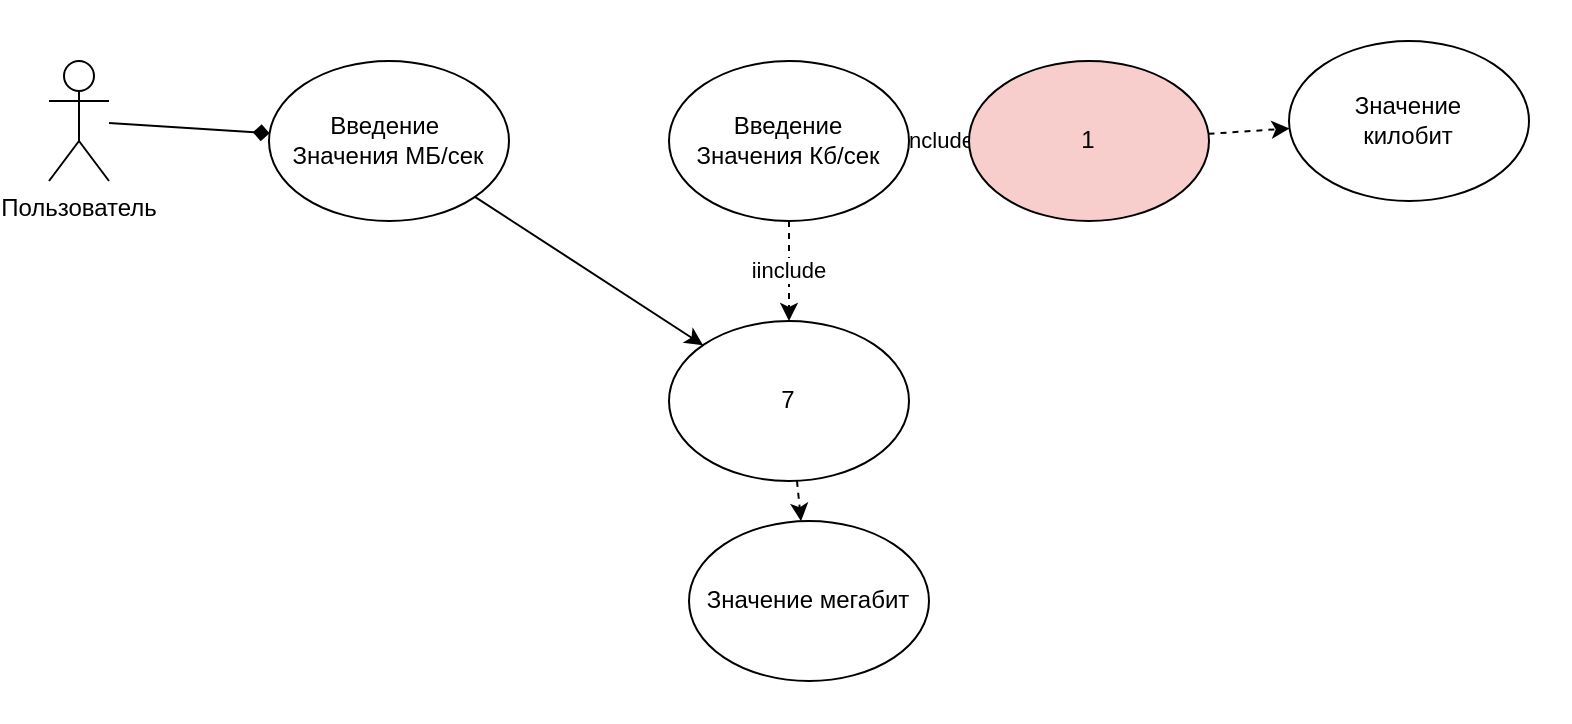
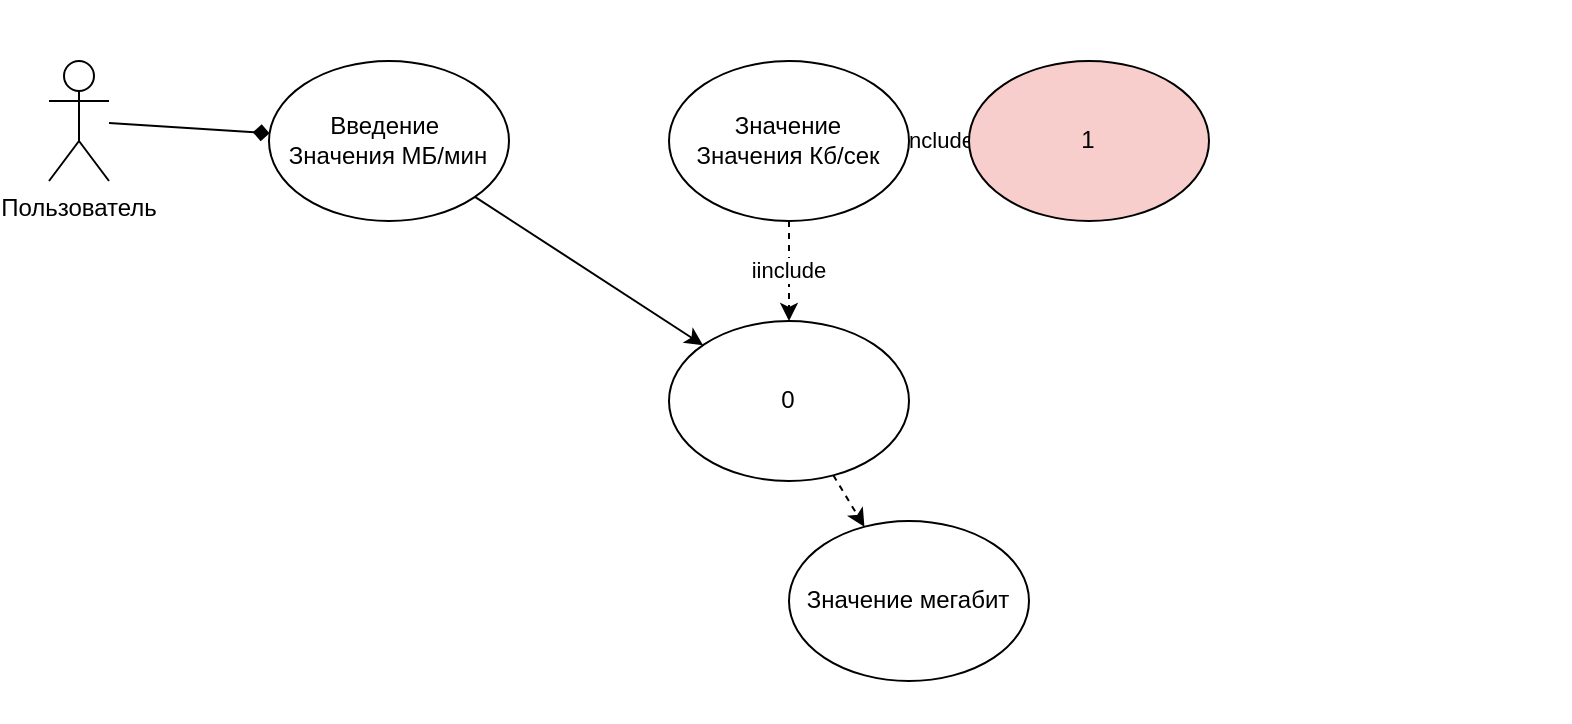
  <mxCell id="0" />
  <mxCell id="1" parent="0" />
  <mxCell id="2" style="rounded=0;orthogonalLoop=1;jettySize=auto;html=1;endArrow=diamond;" edge="1" parent="1" source="3" target="5"><mxGeometry relative="1" as="geometry" /></mxCell>
  <mxCell id="3" value="&lt;font style=&quot;vertical-align: inherit&quot;&gt;&lt;font style=&quot;vertical-align: inherit&quot;&gt;Пользователь&lt;br&gt;&lt;br&gt;&lt;/font&gt;&lt;/font&gt;" style="shape=umlActor;verticalLabelPosition=bottom;verticalAlign=top;html=1;outlineConnect=0;" vertex="1" parent="1"><mxGeometry x="20" y="30" width="30" height="60" as="geometry" /></mxCell>
  <mxCell id="4" value="" style="edgeStyle=none;rounded=0;orthogonalLoop=1;jettySize=auto;html=1;" edge="1" parent="1" source="5" target="10"><mxGeometry relative="1" as="geometry" /></mxCell>
- <mxCell id="5" value="&lt;font style=&quot;vertical-align: inherit&quot;&gt;&lt;font style=&quot;vertical-align: inherit&quot;&gt;&lt;font style=&quot;vertical-align: inherit&quot;&gt;&lt;font style=&quot;vertical-align: inherit&quot;&gt;Введение&amp;nbsp;&lt;br&gt;Значения МБ/сек&lt;/font&gt;&lt;/font&gt;&lt;/font&gt;&lt;/font&gt;" style="ellipse;whiteSpace=wrap;html=1;" vertex="1" parent="1"><mxGeometry x="130" y="30" width="120" height="80" as="geometry" /></mxCell>
+ <mxCell id="5" value="&lt;font style=&quot;vertical-align: inherit&quot;&gt;&lt;font style=&quot;vertical-align: inherit&quot;&gt;&lt;font style=&quot;vertical-align: inherit&quot;&gt;&lt;font style=&quot;vertical-align: inherit&quot;&gt;Введение&amp;nbsp;&lt;br&gt;Значения МБ/мин&lt;/font&gt;&lt;/font&gt;&lt;/font&gt;&lt;/font&gt;" style="ellipse;whiteSpace=wrap;html=1;" vertex="1" parent="1"><mxGeometry x="130" y="30" width="120" height="80" as="geometry" /></mxCell>
  <mxCell id="6" value="iinclude" style="edgeStyle=none;rounded=0;orthogonalLoop=1;jettySize=auto;html=1;dashed=1;" edge="1" parent="1" source="8" target="10"><mxGeometry relative="1" as="geometry" /></mxCell>
  <mxCell id="7" value="include" style="edgeStyle=none;rounded=0;orthogonalLoop=1;jettySize=auto;html=1;entryX=0;entryY=0.5;entryDx=0;entryDy=0;dashed=1;startArrow=none;startFill=0;endArrow=none;endFill=0;" edge="1" parent="1" source="8" target="12"><mxGeometry relative="1" as="geometry" /></mxCell>
- <mxCell id="8" value="&lt;font style=&quot;vertical-align: inherit&quot;&gt;&lt;font style=&quot;vertical-align: inherit&quot;&gt;&lt;font style=&quot;vertical-align: inherit&quot;&gt;&lt;font style=&quot;vertical-align: inherit&quot;&gt;&lt;font style=&quot;vertical-align: inherit&quot;&gt;&lt;font style=&quot;vertical-align: inherit&quot;&gt;Введение&lt;br&gt;Значения Кб/сек&lt;/font&gt;&lt;/font&gt;&lt;/font&gt;&lt;/font&gt;&lt;/font&gt;&lt;/font&gt;" style="ellipse;whiteSpace=wrap;html=1;" vertex="1" parent="1"><mxGeometry x="330" y="30" width="120" height="80" as="geometry" /></mxCell>
+ <mxCell id="8" value="&lt;font style=&quot;vertical-align: inherit&quot;&gt;&lt;font style=&quot;vertical-align: inherit&quot;&gt;&lt;font style=&quot;vertical-align: inherit&quot;&gt;&lt;font style=&quot;vertical-align: inherit&quot;&gt;&lt;font style=&quot;vertical-align: inherit&quot;&gt;&lt;font style=&quot;vertical-align: inherit&quot;&gt;Значение&lt;br&gt;Значения Кб/сек&lt;/font&gt;&lt;/font&gt;&lt;/font&gt;&lt;/font&gt;&lt;/font&gt;&lt;/font&gt;" style="ellipse;whiteSpace=wrap;html=1;" vertex="1" parent="1"><mxGeometry x="330" y="30" width="120" height="80" as="geometry" /></mxCell>
  <mxCell id="9" value="" style="edgeStyle=none;rounded=0;orthogonalLoop=1;jettySize=auto;html=1;dashed=1;startArrow=none;startFill=0;endArrow=classic;endFill=1;" edge="1" parent="1" source="10" target="14"><mxGeometry relative="1" as="geometry" /></mxCell>
- <mxCell id="10" value="&lt;font style=&quot;vertical-align: inherit&quot;&gt;&lt;font style=&quot;vertical-align: inherit&quot;&gt;7&lt;/font&gt;&lt;/font&gt;" style="ellipse;whiteSpace=wrap;html=1;" vertex="1" parent="1"><mxGeometry x="330" y="160" width="120" height="80" as="geometry" /></mxCell>
- <mxCell id="11" value="" style="edgeStyle=none;rounded=0;orthogonalLoop=1;jettySize=auto;html=1;dashed=1;startArrow=none;startFill=0;endArrow=classic;endFill=1;" edge="1" parent="1" source="12" target="13"><mxGeometry relative="1" as="geometry" /></mxCell>
+ <mxCell id="10" value="&lt;font style=&quot;vertical-align: inherit&quot;&gt;&lt;font style=&quot;vertical-align: inherit&quot;&gt;0&lt;/font&gt;&lt;/font&gt;" style="ellipse;whiteSpace=wrap;html=1;" vertex="1" parent="1"><mxGeometry x="330" y="160" width="120" height="80" as="geometry" /></mxCell>
  <mxCell id="12" value="&lt;font style=&quot;vertical-align: inherit&quot;&gt;&lt;font style=&quot;vertical-align: inherit&quot;&gt;1&lt;/font&gt;&lt;/font&gt;" style="ellipse;whiteSpace=wrap;html=1;fillColor=#f8cecc;" vertex="1" parent="1"><mxGeometry x="480" y="30" width="120" height="80" as="geometry" /></mxCell>
- <mxCell id="13" value="Значение&lt;br&gt;килобит" style="ellipse;whiteSpace=wrap;html=1;" vertex="1" parent="1"><mxGeometry x="640" y="20" width="120" height="80" as="geometry" /></mxCell>
- <mxCell id="14" value="Значение мегабит" style="ellipse;whiteSpace=wrap;html=1;" vertex="1" parent="1"><mxGeometry x="340" y="260" width="120" height="80" as="geometry" /></mxCell>
+ <mxCell id="14" value="Значение мегабит" style="ellipse;whiteSpace=wrap;html=1;" vertex="1" parent="1"><mxGeometry x="390" y="260" width="120" height="80" as="geometry" /></mxCell>
